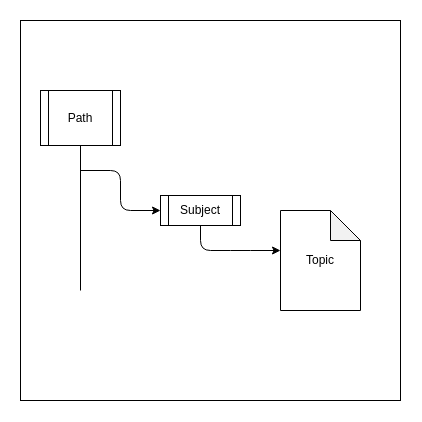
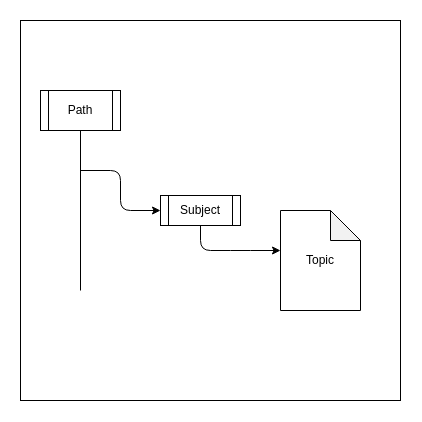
  <mxCell id="0" />
  <mxCell id="1" parent="0" />
  <mxCell id="2" value="" style="whiteSpace=wrap;html=1;aspect=fixed;" vertex="1" parent="1"><mxGeometry x="20" y="20" width="380" height="380" as="geometry" /></mxCell>
- <mxCell id="3" value="Path" style="shape=process;whiteSpace=wrap;html=1;backgroundOutline=1;" parent="1" vertex="1"><mxGeometry x="40" y="90" width="80" height="55" as="geometry" /></mxCell>
+ <mxCell id="3" value="Path" style="shape=process;whiteSpace=wrap;html=1;backgroundOutline=1;" parent="1" vertex="1"><mxGeometry x="40" y="90" width="80" height="40" as="geometry" /></mxCell>
  <mxCell id="4" value="" style="endArrow=none;html=1;entryX=0.5;entryY=1;entryDx=0;entryDy=0;" parent="1" target="3" edge="1"><mxGeometry width="50" height="50" relative="1" as="geometry"><mxPoint x="80" y="290" as="sourcePoint" /><mxPoint x="70" y="230" as="targetPoint" /></mxGeometry></mxCell>
  <mxCell id="5" value="" style="endArrow=classic;html=1;" parent="1" edge="1"><mxGeometry width="50" height="50" relative="1" as="geometry"><mxPoint x="80" y="170" as="sourcePoint" /><mxPoint x="160" y="210" as="targetPoint" /><Array as="points"><mxPoint x="120" y="170" /><mxPoint x="120" y="210" /></Array></mxGeometry></mxCell>
  <mxCell id="6" value="Subject" style="shape=process;whiteSpace=wrap;html=1;backgroundOutline=1;" parent="1" vertex="1"><mxGeometry x="160" y="195" width="80" height="30" as="geometry" /></mxCell>
  <mxCell id="7" value="" style="endArrow=classic;html=1;exitX=0.5;exitY=1;exitDx=0;exitDy=0;" parent="1" source="6" edge="1"><mxGeometry width="50" height="50" relative="1" as="geometry"><mxPoint x="250" y="290" as="sourcePoint" /><mxPoint x="280" y="250" as="targetPoint" /><Array as="points"><mxPoint x="200" y="250" /><mxPoint x="240" y="250" /></Array></mxGeometry></mxCell>
  <mxCell id="8" value="Topic" style="shape=note;whiteSpace=wrap;html=1;backgroundOutline=1;darkOpacity=0.05;" parent="1" vertex="1"><mxGeometry x="280" y="210" width="80" height="100" as="geometry" /></mxCell>
